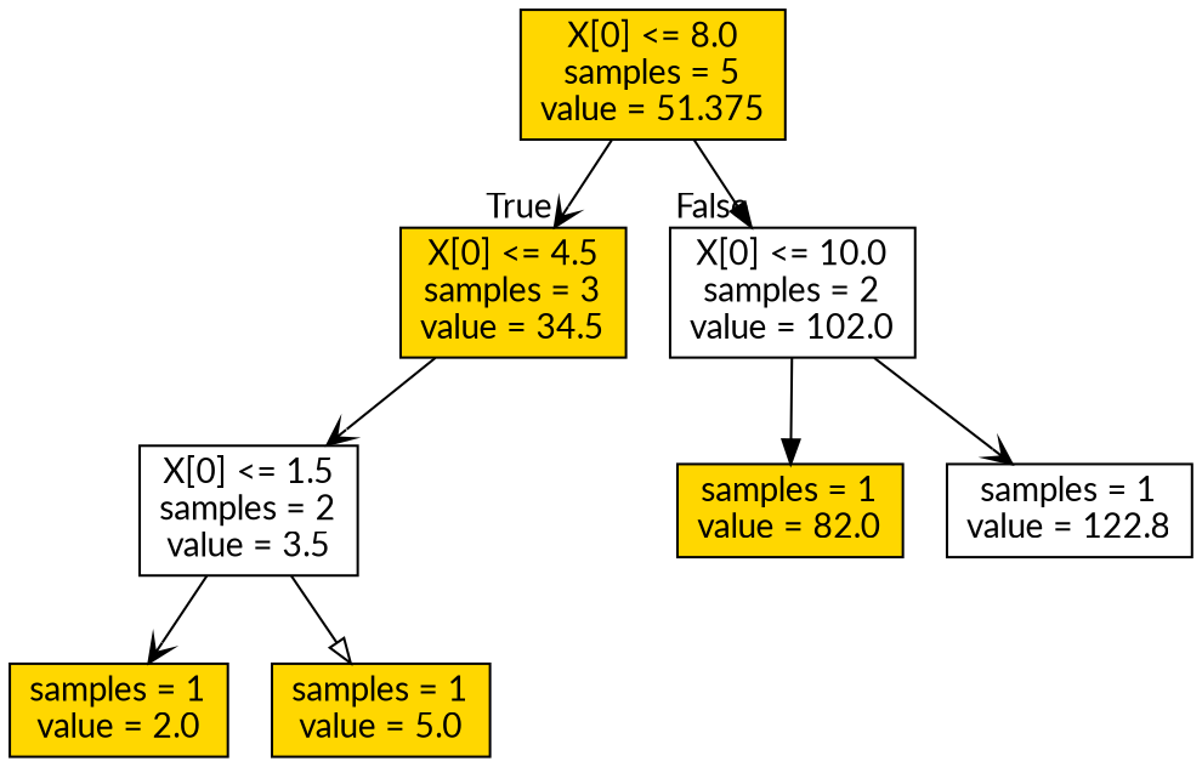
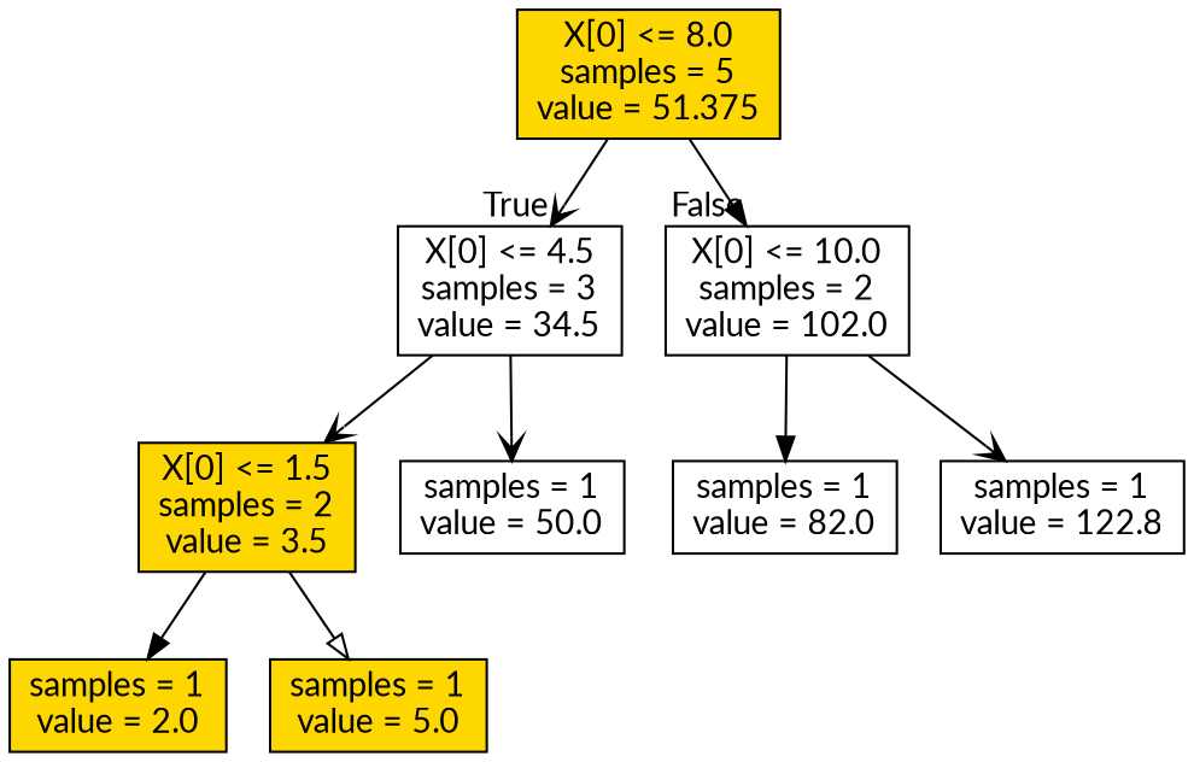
  digraph {
    fontname=Lato
    node [color=black fillcolor=gold fontname=Lato shape=box style=filled]
    edge [arrowhead=vee fontname=Lato]
    n1 [label="X[0] <= 8.0\nsamples = 5\nvalue = 51.375"]
-   n2 [label="X[0] <= 4.5\nsamples = 3\nvalue = 34.5"]
+   n2 [fillcolor=white label="X[0] <= 4.5\nsamples = 3\nvalue = 34.5"]
    n3 [fillcolor=white label="X[0] <= 10.0\nsamples = 2\nvalue = 102.0"]
-   n4 [fillcolor=white label="X[0] <= 1.5\nsamples = 2\nvalue = 3.5"]
-   n6 [label="samples = 1\nvalue = 82.0"]
+   n4 [label="X[0] <= 1.5\nsamples = 2\nvalue = 3.5"]
+   n5 [fillcolor=white label="samples = 1\nvalue = 50.0"]
+   n6 [fillcolor=white label="samples = 1\nvalue = 82.0"]
    n7 [fillcolor=white label="samples = 1\nvalue = 122.8"]
    n8 [label="samples = 1\nvalue = 2.0"]
    n9 [label="samples = 1\nvalue = 5.0"]
    n1 -> n2 [headlabel=True labelangle=45 labeldistance=2.5]
    n1 -> n3 [arrowhead=normal headlabel=False labelangle=-45 labeldistance=2.5]
    n2 -> n4
+   n2 -> n5
    n3 -> n6 [arrowhead=normal]
    n3 -> n7
-   n4 -> n8
+   n4 -> n8 [arrowhead=normal]
    n4 -> n9 [arrowhead=onormal]
  }
